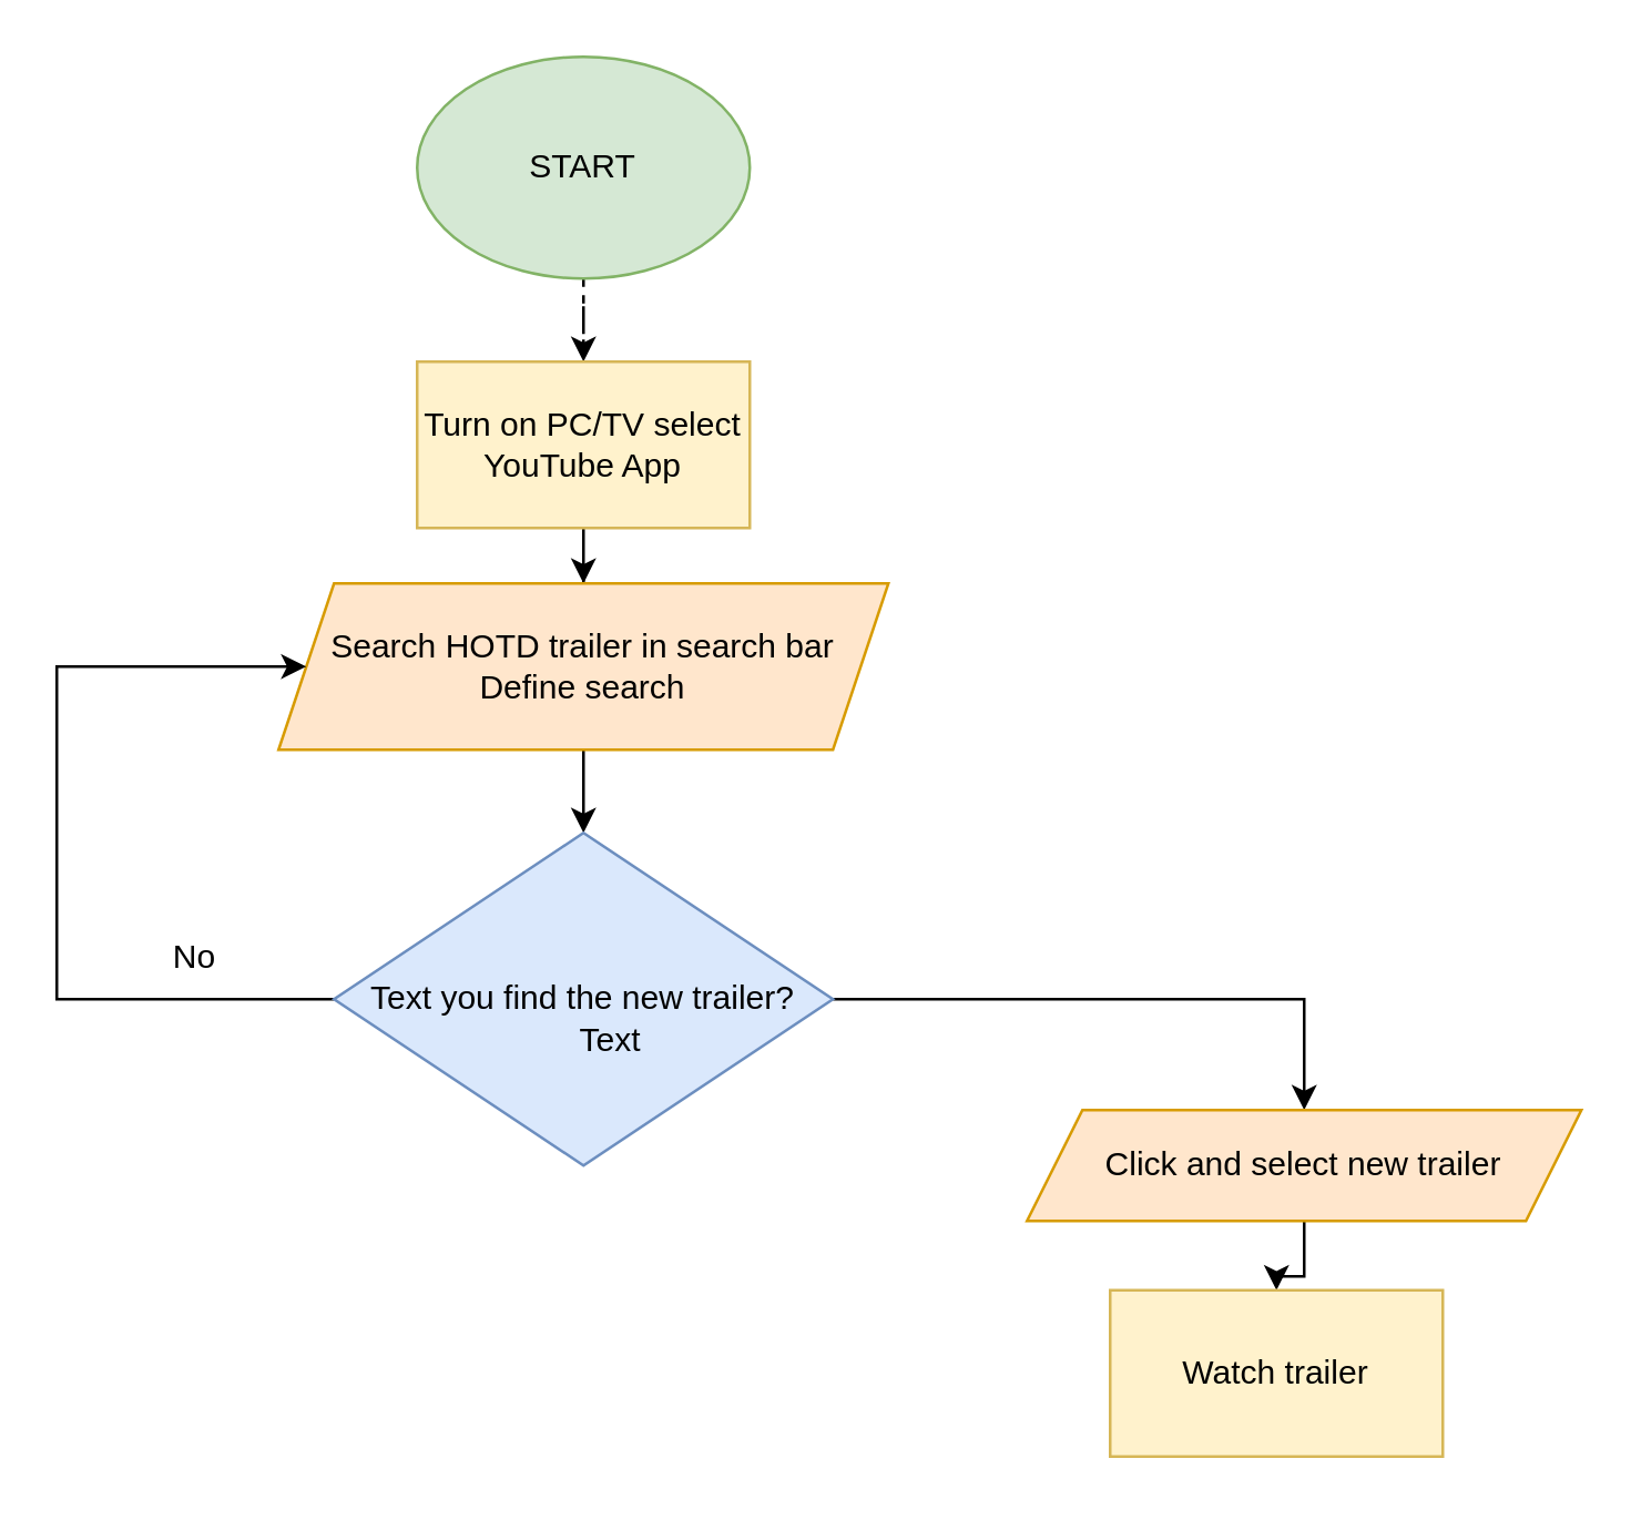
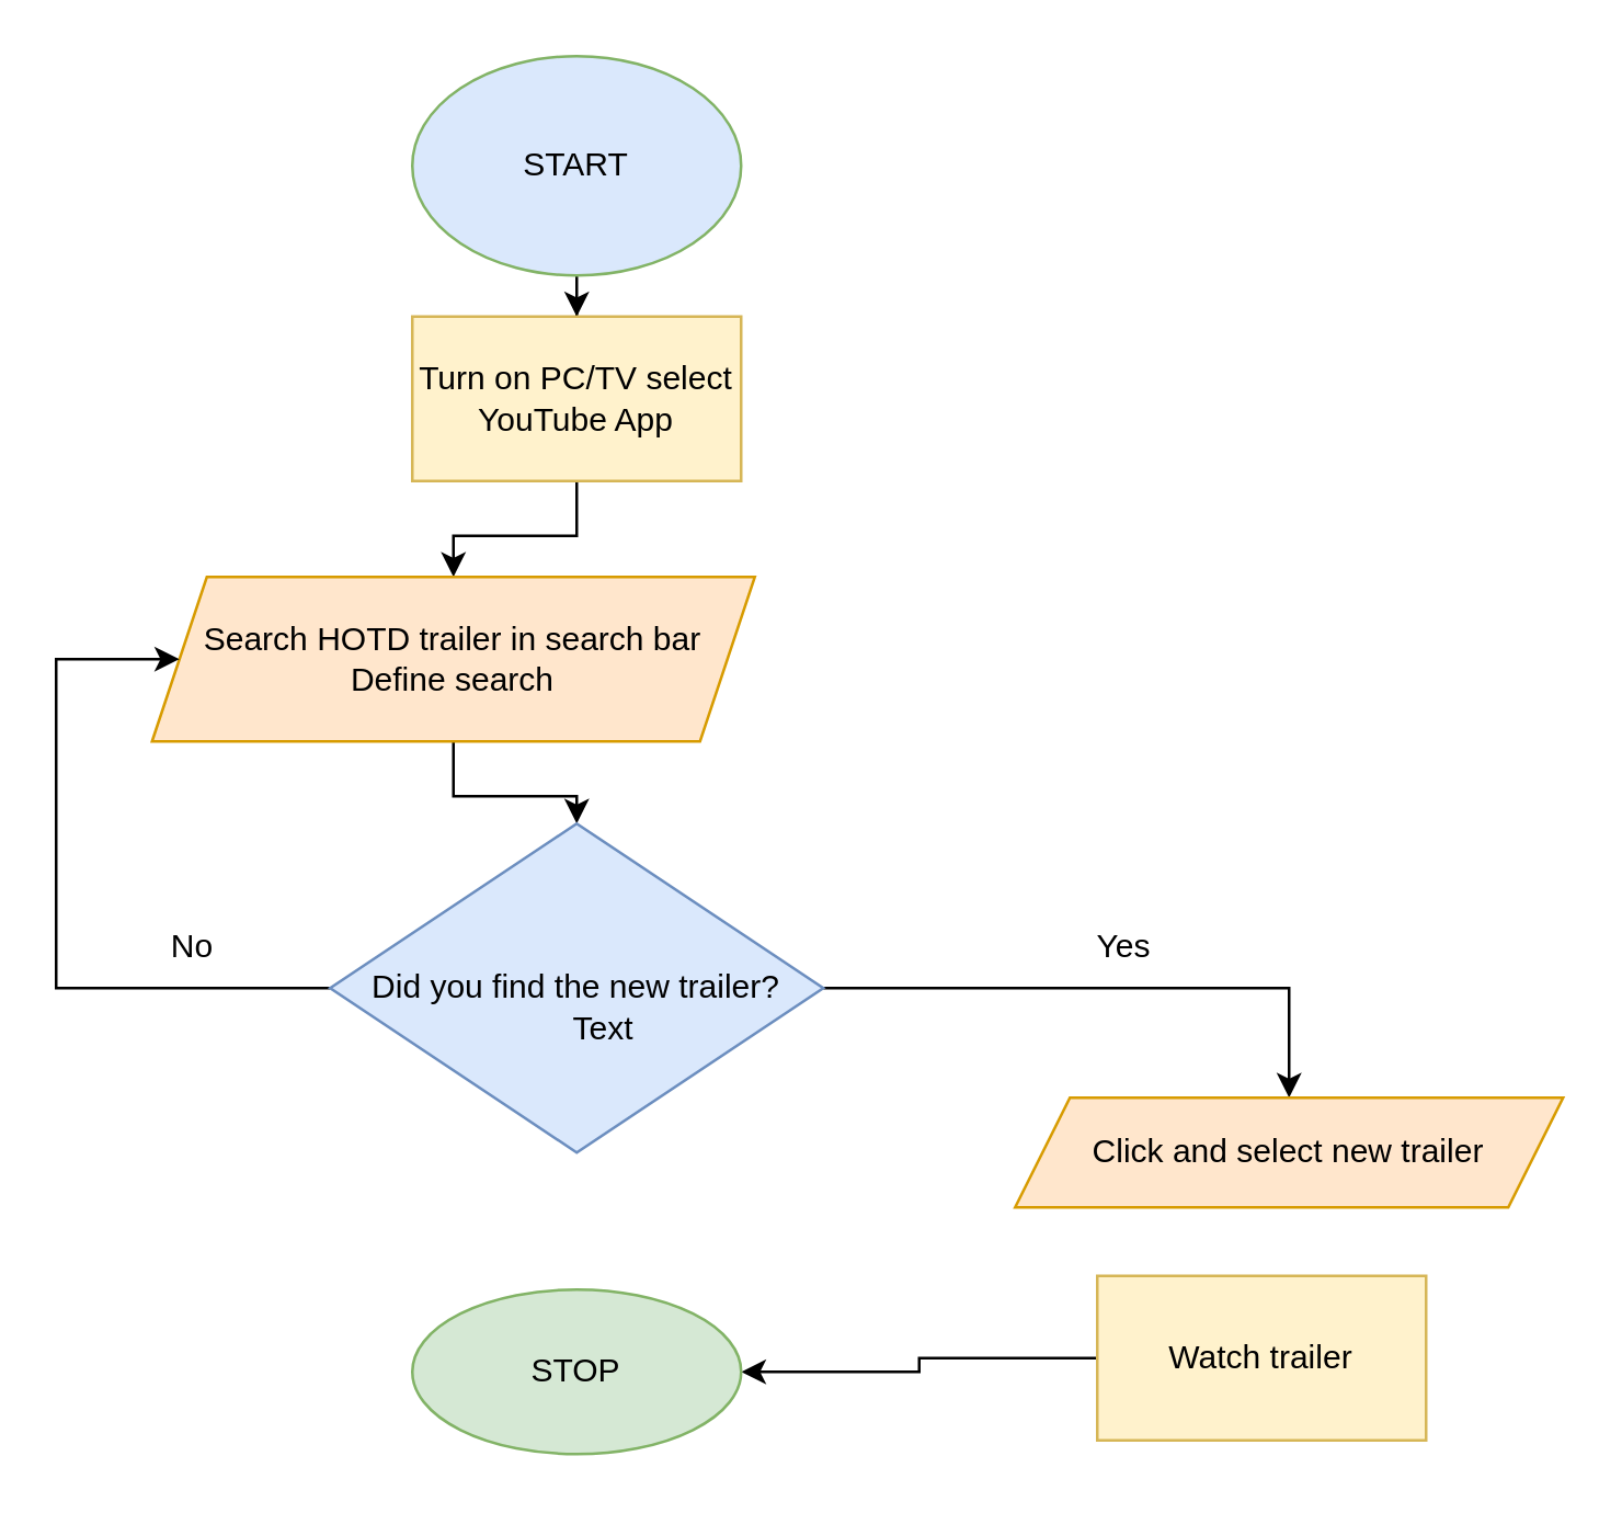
  <mxCell id="0" />
  <mxCell id="1" parent="0" />
  <mxCell id="2" value="" style="edgeStyle=orthogonalEdgeStyle;rounded=0;orthogonalLoop=1;jettySize=auto;html=1;dashed=1;" edge="1" parent="1" source="3" target="5"><mxGeometry relative="1" as="geometry" /></mxCell>
- <mxCell id="3" value="START" style="ellipse;whiteSpace=wrap;html=1;fillColor=#d5e8d4;strokeColor=#82b366;" vertex="1" parent="1"><mxGeometry x="150" y="20" width="120" height="80" as="geometry" /></mxCell>
+ <mxCell id="3" value="START" style="ellipse;whiteSpace=wrap;html=1;fillColor=#dae8fc;strokeColor=#82b366;" vertex="1" parent="1"><mxGeometry x="150" y="20" width="120" height="80" as="geometry" /></mxCell>
  <mxCell id="4" value="" style="edgeStyle=orthogonalEdgeStyle;rounded=0;orthogonalLoop=1;jettySize=auto;html=1;" edge="1" parent="1" source="5" target="7"><mxGeometry relative="1" as="geometry" /></mxCell>
- <mxCell id="5" value="Turn on PC/TV select YouTube App" style="whiteSpace=wrap;html=1;fillColor=#fff2cc;strokeColor=#d6b656;" vertex="1" parent="1"><mxGeometry x="150" y="130" width="120" height="60" as="geometry" /></mxCell>
+ <mxCell id="5" value="Turn on PC/TV select YouTube App" style="whiteSpace=wrap;html=1;fillColor=#fff2cc;strokeColor=#d6b656;" vertex="1" parent="1"><mxGeometry x="150" y="115" width="120" height="60" as="geometry" /></mxCell>
  <mxCell id="6" value="" style="edgeStyle=orthogonalEdgeStyle;rounded=0;orthogonalLoop=1;jettySize=auto;html=1;" edge="1" parent="1" source="7" target="10"><mxGeometry relative="1" as="geometry" /></mxCell>
- <mxCell id="7" value="Search HOTD trailer in search bar&lt;br&gt;Define search" style="shape=parallelogram;perimeter=parallelogramPerimeter;whiteSpace=wrap;html=1;fixedSize=1;fillColor=#ffe6cc;strokeColor=#d79b00;" vertex="1" parent="1"><mxGeometry x="100" y="210" width="220" height="60" as="geometry" /></mxCell>
+ <mxCell id="7" value="Search HOTD trailer in search bar&lt;br&gt;Define search" style="shape=parallelogram;perimeter=parallelogramPerimeter;whiteSpace=wrap;html=1;fixedSize=1;fillColor=#ffe6cc;strokeColor=#d79b00;" vertex="1" parent="1"><mxGeometry x="55" y="210" width="220" height="60" as="geometry" /></mxCell>
  <mxCell id="8" value="" style="edgeStyle=orthogonalEdgeStyle;rounded=0;orthogonalLoop=1;jettySize=auto;html=1;" edge="1" parent="1" source="10" target="12"><mxGeometry relative="1" as="geometry"><mxPoint x="420" y="360" as="targetPoint" /><Array as="points"><mxPoint x="470" y="360" /></Array></mxGeometry></mxCell>
  <mxCell id="9" value="" style="edgeStyle=orthogonalEdgeStyle;rounded=0;orthogonalLoop=1;jettySize=auto;html=1;" edge="1" parent="1" source="10" target="7"><mxGeometry relative="1" as="geometry"><mxPoint x="0" y="360" as="targetPoint" /><Array as="points"><mxPoint x="20" y="360" /><mxPoint x="20" y="240" /></Array></mxGeometry></mxCell>
- <mxCell id="10" value="Text you find the new trailer?" style="rhombus;whiteSpace=wrap;html=1;fillColor=#dae8fc;strokeColor=#6c8ebf;" vertex="1" parent="1"><mxGeometry x="120" y="300" width="180" height="120" as="geometry" /></mxCell>
- <mxCell id="11" value="" style="edgeStyle=orthogonalEdgeStyle;rounded=0;orthogonalLoop=1;jettySize=auto;html=1;" edge="1" parent="1" source="12" target="14"><mxGeometry relative="1" as="geometry" /></mxCell>
+ <mxCell id="10" value="Did you find the new trailer?" style="rhombus;whiteSpace=wrap;html=1;fillColor=#dae8fc;strokeColor=#6c8ebf;" vertex="1" parent="1"><mxGeometry x="120" y="300" width="180" height="120" as="geometry" /></mxCell>
  <mxCell id="12" value="Click and select new trailer" style="shape=parallelogram;perimeter=parallelogramPerimeter;whiteSpace=wrap;html=1;fixedSize=1;fillColor=#ffe6cc;strokeColor=#d79b00;" vertex="1" parent="1"><mxGeometry x="370" y="400" width="200" height="40" as="geometry" /></mxCell>
+ <mxCell id="13" value="" style="edgeStyle=orthogonalEdgeStyle;rounded=0;orthogonalLoop=1;jettySize=auto;html=1;" edge="1" parent="1" source="14" target="15"><mxGeometry relative="1" as="geometry" /></mxCell>
  <mxCell id="14" value="Watch trailer" style="whiteSpace=wrap;html=1;fillColor=#fff2cc;strokeColor=#d6b656;" vertex="1" parent="1"><mxGeometry x="400" y="465" width="120" height="60" as="geometry" /></mxCell>
+ <mxCell id="15" value="STOP" style="ellipse;whiteSpace=wrap;html=1;fillColor=#d5e8d4;strokeColor=#82b366;" vertex="1" parent="1"><mxGeometry x="150" y="470" width="120" height="60" as="geometry" /></mxCell>
  <mxCell id="16" value="Text" style="text;html=1;strokeColor=none;fillColor=none;align=center;verticalAlign=middle;whiteSpace=wrap;rounded=0;" vertex="1" parent="1"><mxGeometry x="190" y="360" width="60" height="30" as="geometry" /></mxCell>
  <mxCell id="17" value="No" style="text;html=1;strokeColor=none;fillColor=none;align=center;verticalAlign=middle;whiteSpace=wrap;rounded=0;" vertex="1" parent="1"><mxGeometry x="40" y="330" width="60" height="30" as="geometry" /></mxCell>
+ <mxCell id="18" value="Yes" style="text;html=1;strokeColor=none;fillColor=none;align=center;verticalAlign=middle;whiteSpace=wrap;rounded=0;" vertex="1" parent="1"><mxGeometry x="380" y="330" width="60" height="30" as="geometry" /></mxCell>
